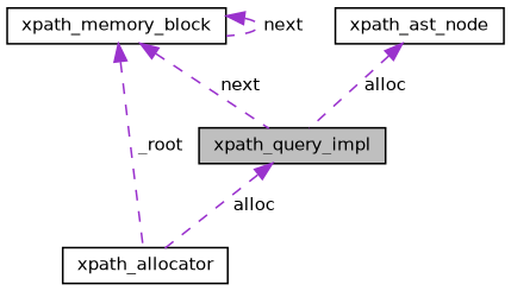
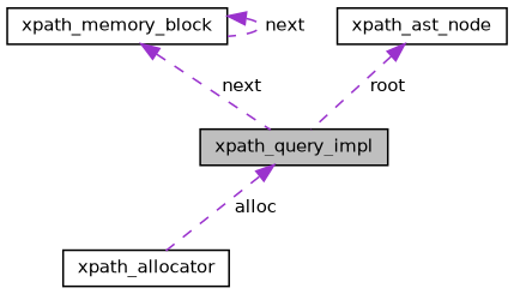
  digraph {
    node [color=black fillcolor=white fontname=Helvetica fontsize=10 shape=record style=filled]
    edge [color=darkorchid3 dir=back fontname=Helvetica fontsize=10 labelfontname=Helvetica labelfontsize=10 style=dashed]
    n1 [fillcolor=grey75 fontcolor=black height=0.2 label=xpath_query_impl width=0.4]
    n2 [height=0.2 label=xpath_allocator width=0.4]
    n3 [height=0.2 label=xpath_memory_block width=0.4]
    n4 [height=0.2 label=xpath_ast_node width=0.4]
    n1 -> n2 [label=" alloc"]
    n3 -> n1 [label=" next"]
-   n3 -> n2 [label=" _root"]
    n3 -> n3 [label=" next"]
-   n4 -> n1 [label=" alloc"]
+   n4 -> n1 [label=" root"]
  }
